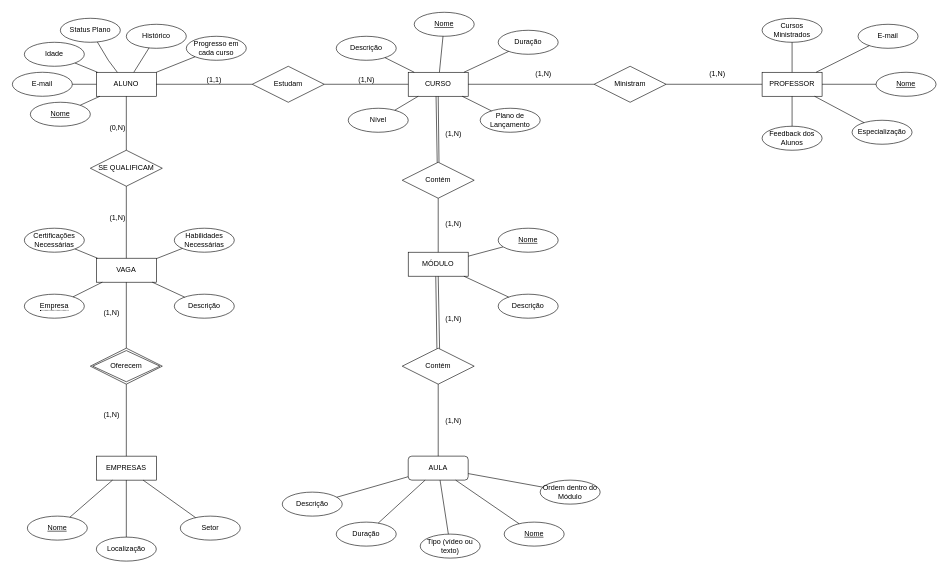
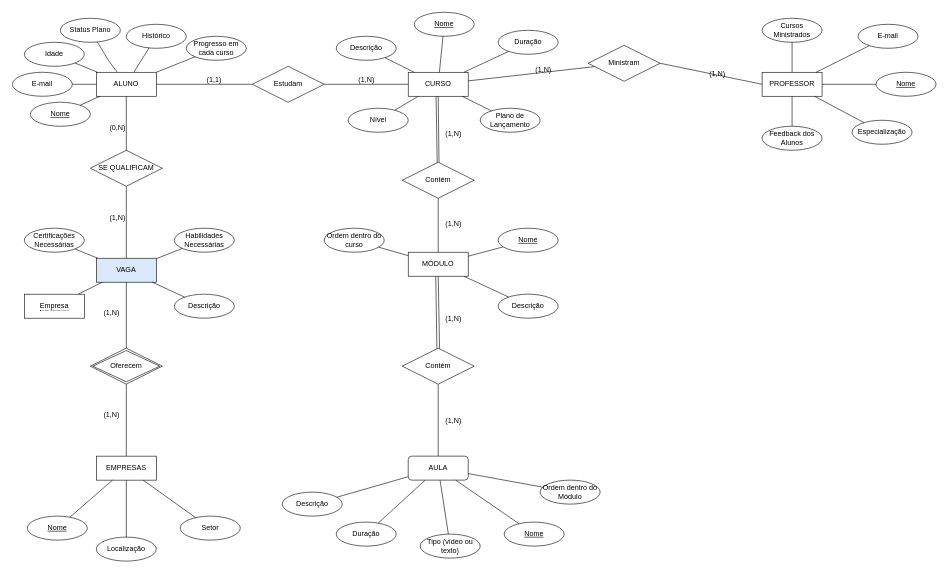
  <mxCell id="0" />
  <mxCell id="1" parent="0" />
  <mxCell id="2" value="&lt;div&gt;ALUNO&lt;/div&gt;" style="whiteSpace=wrap;html=1;align=center;" parent="1" vertex="1"><mxGeometry x="160" y="120" width="100" height="40" as="geometry" /></mxCell>
  <mxCell id="3" value="E-mail" style="ellipse;whiteSpace=wrap;html=1;align=center;" parent="1" vertex="1"><mxGeometry x="20" y="120" width="100" height="40" as="geometry" /></mxCell>
  <mxCell id="4" value="Idade" style="ellipse;whiteSpace=wrap;html=1;align=center;" parent="1" vertex="1"><mxGeometry x="40" y="70" width="100" height="40" as="geometry" /></mxCell>
  <mxCell id="5" value="Status Plano" style="ellipse;whiteSpace=wrap;html=1;align=center;" parent="1" vertex="1"><mxGeometry x="100" y="30" width="100" height="40" as="geometry" /></mxCell>
  <mxCell id="6" value="Histórico" style="ellipse;whiteSpace=wrap;html=1;align=center;" parent="1" vertex="1"><mxGeometry x="210" y="40" width="100" height="40" as="geometry" /></mxCell>
  <mxCell id="7" value="Progresso em cada curso" style="ellipse;whiteSpace=wrap;html=1;align=center;" parent="1" vertex="1"><mxGeometry x="310" y="60" width="100" height="40" as="geometry" /></mxCell>
  <mxCell id="8" value="" style="endArrow=none;html=1;rounded=0;" parent="1" target="2" edge="1" source="88"><mxGeometry relative="1" as="geometry"><mxPoint x="140" y="190" as="sourcePoint" /><mxPoint x="370" y="189.5" as="targetPoint" /></mxGeometry></mxCell>
  <mxCell id="9" value="" style="endArrow=none;html=1;rounded=0;" parent="1" target="2" edge="1" source="3"><mxGeometry relative="1" as="geometry"><mxPoint x="130" y="140" as="sourcePoint" /><mxPoint x="150" y="140" as="targetPoint" /></mxGeometry></mxCell>
  <mxCell id="10" value="" style="endArrow=none;html=1;rounded=0;" parent="1" source="5" target="2" edge="1"><mxGeometry relative="1" as="geometry"><mxPoint x="210" y="90" as="sourcePoint" /><mxPoint x="350" y="89.5" as="targetPoint" /><Array as="points"><mxPoint x="180" y="100" /></Array></mxGeometry></mxCell>
  <mxCell id="11" value="Estudam" style="shape=rhombus;perimeter=rhombusPerimeter;whiteSpace=wrap;html=1;align=center;" parent="1" vertex="1"><mxGeometry x="420" y="110" width="120" height="60" as="geometry" /></mxCell>
  <mxCell id="12" value="" style="endArrow=none;html=1;rounded=0;" parent="1" source="11" target="2" edge="1"><mxGeometry relative="1" as="geometry"><mxPoint x="310" y="200" as="sourcePoint" /><mxPoint x="470" y="200" as="targetPoint" /></mxGeometry></mxCell>
  <mxCell id="13" value="&lt;div&gt;(1,1)&lt;/div&gt;" style="resizable=0;html=1;whiteSpace=wrap;align=right;verticalAlign=bottom;" parent="12" connectable="0" vertex="1"><mxGeometry x="1" relative="1" as="geometry"><mxPoint x="110" as="offset" /></mxGeometry></mxCell>
  <mxCell id="14" value="CURSO" style="whiteSpace=wrap;html=1;align=center;" parent="1" vertex="1"><mxGeometry x="680" y="120" width="100" height="40" as="geometry" /></mxCell>
  <mxCell id="15" value="Nome" style="ellipse;whiteSpace=wrap;html=1;align=center;fontStyle=4;" parent="1" vertex="1"><mxGeometry x="690" y="20" width="100" height="40" as="geometry" /></mxCell>
  <mxCell id="16" value="Descrição" style="ellipse;whiteSpace=wrap;html=1;align=center;" parent="1" vertex="1"><mxGeometry x="560" y="60" width="100" height="40" as="geometry" /></mxCell>
  <mxCell id="17" value="Nível" style="ellipse;whiteSpace=wrap;html=1;align=center;" parent="1" vertex="1"><mxGeometry x="580" y="180" width="100" height="40" as="geometry" /></mxCell>
  <mxCell id="18" value="Plano de Lançamento" style="ellipse;whiteSpace=wrap;html=1;align=center;" parent="1" vertex="1"><mxGeometry x="800" y="180" width="100" height="40" as="geometry" /></mxCell>
  <mxCell id="19" value="Duração" style="ellipse;whiteSpace=wrap;html=1;align=center;" parent="1" vertex="1"><mxGeometry x="830" y="50" width="100" height="40" as="geometry" /></mxCell>
  <mxCell id="20" value="" style="endArrow=none;html=1;rounded=0;" parent="1" source="15" target="14" edge="1"><mxGeometry relative="1" as="geometry"><mxPoint x="380" y="400" as="sourcePoint" /><mxPoint x="540" y="400" as="targetPoint" /></mxGeometry></mxCell>
  <mxCell id="21" value="" style="endArrow=none;html=1;rounded=0;" parent="1" source="16" target="14" edge="1"><mxGeometry relative="1" as="geometry"><mxPoint x="442" y="422" as="sourcePoint" /><mxPoint x="474" y="440" as="targetPoint" /></mxGeometry></mxCell>
  <mxCell id="22" value="" style="endArrow=none;html=1;rounded=0;" parent="1" source="17" target="14" edge="1"><mxGeometry relative="1" as="geometry"><mxPoint x="452" y="432" as="sourcePoint" /><mxPoint x="484" y="450" as="targetPoint" /></mxGeometry></mxCell>
  <mxCell id="23" value="" style="endArrow=none;html=1;rounded=0;" parent="1" source="14" target="19" edge="1"><mxGeometry relative="1" as="geometry"><mxPoint x="462" y="442" as="sourcePoint" /><mxPoint x="494" y="460" as="targetPoint" /></mxGeometry></mxCell>
- <mxCell id="24" value="Ministram" style="shape=rhombus;perimeter=rhombusPerimeter;whiteSpace=wrap;html=1;align=center;" parent="1" vertex="1"><mxGeometry x="990" y="110" width="120" height="60" as="geometry" /></mxCell>
+ <mxCell id="24" value="Ministram" style="shape=rhombus;perimeter=rhombusPerimeter;whiteSpace=wrap;html=1;align=center;" parent="1" vertex="1"><mxGeometry x="980" y="75" width="120" height="60" as="geometry" /></mxCell>
  <mxCell id="25" value="" style="endArrow=none;html=1;rounded=0;" parent="1" source="24" target="14" edge="1"><mxGeometry relative="1" as="geometry"><mxPoint x="710" y="400" as="sourcePoint" /><mxPoint x="870" y="400" as="targetPoint" /></mxGeometry></mxCell>
  <mxCell id="26" value="(1,N)" style="resizable=0;html=1;whiteSpace=wrap;align=right;verticalAlign=bottom;" parent="25" connectable="0" vertex="1"><mxGeometry x="1" relative="1" as="geometry"><mxPoint x="140" y="-10" as="offset" /></mxGeometry></mxCell>
  <mxCell id="27" value="PROFESSOR" style="whiteSpace=wrap;html=1;align=center;" parent="1" vertex="1"><mxGeometry x="1270" y="120" width="100" height="40" as="geometry" /></mxCell>
  <mxCell id="28" value="" style="endArrow=none;html=1;rounded=0;entryX=0;entryY=0.5;entryDx=0;entryDy=0;exitX=1;exitY=0.5;exitDx=0;exitDy=0;" parent="1" source="24" target="27" edge="1"><mxGeometry relative="1" as="geometry"><mxPoint x="840" y="400" as="sourcePoint" /><mxPoint x="1000" y="400" as="targetPoint" /></mxGeometry></mxCell>
  <mxCell id="29" value="(1,N)" style="resizable=0;html=1;whiteSpace=wrap;align=right;verticalAlign=bottom;" parent="28" connectable="0" vertex="1"><mxGeometry x="1" relative="1" as="geometry"><mxPoint x="-60" y="-10" as="offset" /></mxGeometry></mxCell>
  <mxCell id="30" value="Nome" style="ellipse;whiteSpace=wrap;html=1;align=center;fontStyle=4;" parent="1" vertex="1"><mxGeometry x="1460" y="120" width="100" height="40" as="geometry" /></mxCell>
  <mxCell id="31" value="Cursos Ministrados" style="ellipse;whiteSpace=wrap;html=1;align=center;" parent="1" vertex="1"><mxGeometry x="1270" y="30" width="100" height="40" as="geometry" /></mxCell>
  <mxCell id="32" value="Especialização" style="ellipse;whiteSpace=wrap;html=1;align=center;" parent="1" vertex="1"><mxGeometry x="1420" y="200" width="100" height="40" as="geometry" /></mxCell>
  <mxCell id="33" value="Feedback dos Alunos" style="ellipse;whiteSpace=wrap;html=1;align=center;" parent="1" vertex="1"><mxGeometry x="1270" y="210" width="100" height="40" as="geometry" /></mxCell>
  <mxCell id="34" value="E-mail" style="ellipse;whiteSpace=wrap;html=1;align=center;" parent="1" vertex="1"><mxGeometry x="1430" y="40" width="100" height="40" as="geometry" /></mxCell>
  <mxCell id="35" value="" style="endArrow=none;html=1;rounded=0;" parent="1" source="31" target="27" edge="1"><mxGeometry relative="1" as="geometry"><mxPoint x="1000" y="400" as="sourcePoint" /><mxPoint x="1160" y="400" as="targetPoint" /></mxGeometry></mxCell>
  <mxCell id="36" value="" style="endArrow=none;html=1;rounded=0;" parent="1" source="34" edge="1" target="27"><mxGeometry relative="1" as="geometry"><mxPoint x="980" y="420" as="sourcePoint" /><mxPoint x="1100" y="450" as="targetPoint" /></mxGeometry></mxCell>
  <mxCell id="37" value="" style="endArrow=none;html=1;rounded=0;" parent="1" source="27" target="32" edge="1"><mxGeometry relative="1" as="geometry"><mxPoint x="990" y="430" as="sourcePoint" /><mxPoint x="1055" y="460" as="targetPoint" /></mxGeometry></mxCell>
  <mxCell id="38" value="MÓDULO" style="whiteSpace=wrap;html=1;align=center;" parent="1" vertex="1"><mxGeometry x="680" y="420" width="100" height="40" as="geometry" /></mxCell>
  <mxCell id="39" value="" style="endArrow=none;html=1;rounded=0;" parent="1" source="100" target="38" edge="1"><mxGeometry relative="1" as="geometry"><mxPoint x="730" y="320" as="sourcePoint" /><mxPoint x="729.75" y="410" as="targetPoint" /></mxGeometry></mxCell>
  <mxCell id="40" value="(1,N)" style="resizable=0;html=1;whiteSpace=wrap;align=right;verticalAlign=bottom;" parent="39" connectable="0" vertex="1"><mxGeometry x="1" relative="1" as="geometry"><mxPoint x="40" y="-40" as="offset" /></mxGeometry></mxCell>
  <mxCell id="41" value="" style="endArrow=none;html=1;rounded=0;entryX=0.5;entryY=1;entryDx=0;entryDy=0;exitX=0.511;exitY=0.01;exitDx=0;exitDy=0;exitPerimeter=0;" parent="1" source="100" target="14" edge="1"><mxGeometry relative="1" as="geometry"><mxPoint x="730" y="260" as="sourcePoint" /><mxPoint x="570" y="600" as="targetPoint" /></mxGeometry></mxCell>
  <mxCell id="42" value="(1,N)" style="resizable=0;html=1;whiteSpace=wrap;align=right;verticalAlign=bottom;" parent="41" connectable="0" vertex="1"><mxGeometry x="1" relative="1" as="geometry"><mxPoint x="40" y="70" as="offset" /></mxGeometry></mxCell>
+ <mxCell id="43" value="Ordem dentro do curso" style="ellipse;whiteSpace=wrap;html=1;align=center;" parent="1" vertex="1"><mxGeometry x="540" y="380" width="100" height="40" as="geometry" /></mxCell>
  <mxCell id="44" value="Descrição" style="ellipse;whiteSpace=wrap;html=1;align=center;" parent="1" vertex="1"><mxGeometry x="830" y="490" width="100" height="40" as="geometry" /></mxCell>
  <mxCell id="45" value="" style="endArrow=none;html=1;rounded=0;" parent="1" source="44" target="38" edge="1"><mxGeometry relative="1" as="geometry"><mxPoint x="410" y="800" as="sourcePoint" /><mxPoint x="570" y="800" as="targetPoint" /></mxGeometry></mxCell>
+ <mxCell id="46" value="" style="endArrow=none;html=1;rounded=0;" parent="1" source="38" target="43" edge="1"><mxGeometry relative="1" as="geometry"><mxPoint x="425" y="786" as="sourcePoint" /><mxPoint x="460" y="760" as="targetPoint" /></mxGeometry></mxCell>
  <mxCell id="47" value="" style="endArrow=none;html=1;rounded=0;" parent="1" source="38" edge="1" target="63"><mxGeometry relative="1" as="geometry"><mxPoint x="780" y="440" as="sourcePoint" /><mxPoint x="584.645" y="704.142" as="targetPoint" /></mxGeometry></mxCell>
  <mxCell id="48" value="Contém" style="shape=rhombus;perimeter=rhombusPerimeter;whiteSpace=wrap;html=1;align=center;" parent="1" vertex="1"><mxGeometry x="670" y="580" width="120" height="60" as="geometry" /></mxCell>
  <mxCell id="49" value="" style="endArrow=none;html=1;rounded=0;entryX=0.5;entryY=1;entryDx=0;entryDy=0;exitX=0.519;exitY=0.014;exitDx=0;exitDy=0;exitPerimeter=0;" parent="1" source="48" target="38" edge="1"><mxGeometry relative="1" as="geometry"><mxPoint x="410" y="900" as="sourcePoint" /><mxPoint x="570" y="900" as="targetPoint" /></mxGeometry></mxCell>
  <mxCell id="50" value="(1,N)" style="resizable=0;html=1;whiteSpace=wrap;align=right;verticalAlign=bottom;" parent="49" connectable="0" vertex="1"><mxGeometry x="1" relative="1" as="geometry"><mxPoint x="40" y="80" as="offset" /></mxGeometry></mxCell>
  <mxCell id="51" value="AULA" style="whiteSpace=wrap;html=1;align=center;rounded=1;" parent="1" vertex="1"><mxGeometry x="680" y="760" width="100" height="40" as="geometry" /></mxCell>
  <mxCell id="52" value="" style="endArrow=none;html=1;rounded=0;entryX=0.5;entryY=0;entryDx=0;entryDy=0;exitX=0.5;exitY=1;exitDx=0;exitDy=0;" parent="1" source="48" target="51" edge="1"><mxGeometry relative="1" as="geometry"><mxPoint x="410" y="900" as="sourcePoint" /><mxPoint x="570" y="900" as="targetPoint" /></mxGeometry></mxCell>
  <mxCell id="53" value="(1,N)" style="resizable=0;html=1;whiteSpace=wrap;align=right;verticalAlign=bottom;" parent="52" connectable="0" vertex="1"><mxGeometry x="1" relative="1" as="geometry"><mxPoint x="40" y="-50" as="offset" /></mxGeometry></mxCell>
  <mxCell id="54" value="Ordem dentro do Módulo" style="ellipse;whiteSpace=wrap;html=1;align=center;" parent="1" vertex="1"><mxGeometry x="900" y="800" width="100" height="40" as="geometry" /></mxCell>
  <mxCell id="55" value="Tipo (vídeo ou texto)" style="ellipse;whiteSpace=wrap;html=1;align=center;" parent="1" vertex="1"><mxGeometry x="700" y="890" width="100" height="40" as="geometry" /></mxCell>
  <mxCell id="56" value="Descrição" style="ellipse;whiteSpace=wrap;html=1;align=center;" parent="1" vertex="1"><mxGeometry x="470" y="820" width="100" height="40" as="geometry" /></mxCell>
  <mxCell id="57" value="Duração" style="ellipse;whiteSpace=wrap;html=1;align=center;" parent="1" vertex="1"><mxGeometry x="560" y="870" width="100" height="40" as="geometry" /></mxCell>
  <mxCell id="58" value="" style="endArrow=none;html=1;rounded=0;" parent="1" source="56" target="51" edge="1"><mxGeometry relative="1" as="geometry"><mxPoint x="410" y="800" as="sourcePoint" /><mxPoint x="570" y="800" as="targetPoint" /></mxGeometry></mxCell>
  <mxCell id="59" value="" style="endArrow=none;html=1;rounded=0;" parent="1" source="57" target="51" edge="1"><mxGeometry relative="1" as="geometry"><mxPoint x="440" y="990" as="sourcePoint" /><mxPoint x="485" y="1010" as="targetPoint" /></mxGeometry></mxCell>
  <mxCell id="60" value="" style="endArrow=none;html=1;rounded=0;" parent="1" source="51" target="55" edge="1"><mxGeometry relative="1" as="geometry"><mxPoint x="450" y="1000" as="sourcePoint" /><mxPoint x="495" y="1020" as="targetPoint" /></mxGeometry></mxCell>
  <mxCell id="61" value="" style="endArrow=none;html=1;rounded=0;" parent="1" source="51" target="54" edge="1"><mxGeometry relative="1" as="geometry"><mxPoint x="470" y="1020" as="sourcePoint" /><mxPoint x="515" y="1040" as="targetPoint" /></mxGeometry></mxCell>
  <mxCell id="62" value="Nome" style="ellipse;whiteSpace=wrap;html=1;align=center;fontStyle=4;" parent="1" vertex="1"><mxGeometry x="840" y="870" width="100" height="40" as="geometry" /></mxCell>
  <mxCell id="63" value="Nome" style="ellipse;whiteSpace=wrap;html=1;align=center;fontStyle=4;" parent="1" vertex="1"><mxGeometry x="830" y="380" width="100" height="40" as="geometry" /></mxCell>
  <mxCell id="64" value="EMPRESAS" style="whiteSpace=wrap;html=1;align=center;" parent="1" vertex="1"><mxGeometry x="160" y="760" width="100" height="40" as="geometry" /></mxCell>
  <mxCell id="65" value="Nome" style="ellipse;whiteSpace=wrap;html=1;align=center;fontStyle=4;" parent="1" vertex="1"><mxGeometry x="45" y="860" width="100" height="40" as="geometry" /></mxCell>
  <mxCell id="66" value="Setor" style="ellipse;whiteSpace=wrap;html=1;align=center;" parent="1" vertex="1"><mxGeometry x="300" y="860" width="100" height="40" as="geometry" /></mxCell>
  <mxCell id="67" value="Localização" style="ellipse;whiteSpace=wrap;html=1;align=center;" parent="1" vertex="1"><mxGeometry x="160" y="895" width="100" height="40" as="geometry" /></mxCell>
- <mxCell id="68" value="VAGA" style="whiteSpace=wrap;html=1;align=center;" parent="1" vertex="1"><mxGeometry x="160" y="430" width="100" height="40" as="geometry" /></mxCell>
+ <mxCell id="68" value="VAGA" style="whiteSpace=wrap;html=1;align=center;fillColor=#dae8fc;" parent="1" vertex="1"><mxGeometry x="160" y="430" width="100" height="40" as="geometry" /></mxCell>
  <mxCell id="69" value="" style="endArrow=none;html=1;rounded=0;" parent="1" source="74" target="64" edge="1"><mxGeometry relative="1" as="geometry"><mxPoint x="-15" y="685" as="sourcePoint" /><mxPoint x="165" y="620" as="targetPoint" /></mxGeometry></mxCell>
  <mxCell id="70" value="(1,N)" style="resizable=0;html=1;whiteSpace=wrap;align=right;verticalAlign=bottom;" parent="69" connectable="0" vertex="1"><mxGeometry x="1" relative="1" as="geometry"><mxPoint x="-10" y="-60" as="offset" /></mxGeometry></mxCell>
  <mxCell id="71" value="" style="endArrow=none;html=1;rounded=0;" parent="1" source="74" target="68" edge="1"><mxGeometry relative="1" as="geometry"><mxPoint x="4" y="480.98" as="sourcePoint" /><mxPoint x="-100" y="580" as="targetPoint" /></mxGeometry></mxCell>
  <mxCell id="72" value="(1,N)" style="resizable=0;html=1;whiteSpace=wrap;align=right;verticalAlign=bottom;" parent="71" connectable="0" vertex="1"><mxGeometry x="1" relative="1" as="geometry"><mxPoint x="-10" y="60" as="offset" /></mxGeometry></mxCell>
  <mxCell id="73" value="" style="endArrow=none;html=1;rounded=0;" parent="1" source="64" target="65" edge="1"><mxGeometry relative="1" as="geometry"><mxPoint x="104.64" y="660" as="sourcePoint" /><mxPoint x="99.995" y="825.858" as="targetPoint" /></mxGeometry></mxCell>
  <mxCell id="74" value="Oferecem" style="shape=rhombus;double=1;perimeter=rhombusPerimeter;whiteSpace=wrap;html=1;align=center;" parent="1" vertex="1"><mxGeometry x="150" y="580" width="120" height="60" as="geometry" /></mxCell>
- <mxCell id="75" value="&lt;span style=&quot;border-bottom: 1px dotted&quot;&gt;Empresa&lt;/span&gt;" style="ellipse;whiteSpace=wrap;html=1;align=center;" parent="1" vertex="1"><mxGeometry x="40" y="490" width="100" height="40" as="geometry" /></mxCell>
+ <mxCell id="75" value="&lt;span style=&quot;border-bottom: 1px dotted&quot;&gt;Empresa&lt;/span&gt;" style="whiteSpace=wrap;html=1;align=center;rounded=0;" parent="1" vertex="1"><mxGeometry x="40" y="490" width="100" height="40" as="geometry" /></mxCell>
  <mxCell id="76" value="Certificações Necessárias" style="ellipse;whiteSpace=wrap;html=1;align=center;" parent="1" vertex="1"><mxGeometry x="40" y="380" width="100" height="40" as="geometry" /></mxCell>
  <mxCell id="77" value="Descrição" style="ellipse;whiteSpace=wrap;html=1;align=center;" parent="1" vertex="1"><mxGeometry x="290" y="490" width="100" height="40" as="geometry" /></mxCell>
  <mxCell id="78" value="Habilidades Necessárias" style="ellipse;whiteSpace=wrap;html=1;align=center;" parent="1" vertex="1"><mxGeometry x="290" y="380" width="100" height="40" as="geometry" /></mxCell>
  <mxCell id="79" value="SE QUALIFICAM" style="shape=rhombus;perimeter=rhombusPerimeter;whiteSpace=wrap;html=1;align=center;" parent="1" vertex="1"><mxGeometry x="150" y="250" width="120" height="60" as="geometry" /></mxCell>
  <mxCell id="80" value="" style="endArrow=none;html=1;rounded=0;" parent="1" source="75" target="68" edge="1"><mxGeometry relative="1" as="geometry"><mxPoint x="265" y="500" as="sourcePoint" /><mxPoint x="425" y="500" as="targetPoint" /></mxGeometry></mxCell>
  <mxCell id="81" value="" style="endArrow=none;html=1;rounded=0;" parent="1" source="76" target="68" edge="1"><mxGeometry relative="1" as="geometry"><mxPoint x="155" y="480" as="sourcePoint" /><mxPoint x="200" y="470" as="targetPoint" /></mxGeometry></mxCell>
  <mxCell id="82" value="" style="endArrow=none;html=1;rounded=0;" parent="1" source="78" target="68" edge="1"><mxGeometry relative="1" as="geometry"><mxPoint x="165" y="490" as="sourcePoint" /><mxPoint x="210" y="480" as="targetPoint" /></mxGeometry></mxCell>
  <mxCell id="83" value="" style="endArrow=none;html=1;rounded=0;" parent="1" source="68" target="77" edge="1"><mxGeometry relative="1" as="geometry"><mxPoint x="175" y="500" as="sourcePoint" /><mxPoint x="220" y="490" as="targetPoint" /></mxGeometry></mxCell>
  <mxCell id="84" value="" style="endArrow=none;html=1;rounded=0;" parent="1" source="79" target="2" edge="1"><mxGeometry relative="1" as="geometry"><mxPoint x="130" y="410" as="sourcePoint" /><mxPoint x="290" y="410" as="targetPoint" /></mxGeometry></mxCell>
  <mxCell id="85" value="(0,N)" style="resizable=0;html=1;whiteSpace=wrap;align=right;verticalAlign=bottom;" parent="84" connectable="0" vertex="1"><mxGeometry x="1" relative="1" as="geometry"><mxPoint y="60" as="offset" /></mxGeometry></mxCell>
  <mxCell id="86" value="" style="endArrow=none;html=1;rounded=0;" parent="1" source="79" target="68" edge="1"><mxGeometry relative="1" as="geometry"><mxPoint x="107" y="280" as="sourcePoint" /><mxPoint x="290" y="410" as="targetPoint" /></mxGeometry></mxCell>
  <mxCell id="87" value="(1,N)" style="resizable=0;html=1;whiteSpace=wrap;align=right;verticalAlign=bottom;" parent="86" connectable="0" vertex="1"><mxGeometry x="1" relative="1" as="geometry"><mxPoint y="-60" as="offset" /></mxGeometry></mxCell>
  <mxCell id="88" value="Nome" style="ellipse;whiteSpace=wrap;html=1;align=center;fontStyle=4;" parent="1" vertex="1"><mxGeometry x="50" y="170" width="100" height="40" as="geometry" /></mxCell>
  <mxCell id="89" value="" style="endArrow=none;html=1;rounded=0;" edge="1" parent="1" source="14" target="18"><mxGeometry width="50" height="50" relative="1" as="geometry"><mxPoint x="850" y="320" as="sourcePoint" /><mxPoint x="900" y="270" as="targetPoint" /></mxGeometry></mxCell>
  <mxCell id="90" value="" style="endArrow=none;html=1;rounded=0;" edge="1" parent="1" source="11" target="14"><mxGeometry width="50" height="50" relative="1" as="geometry"><mxPoint x="850" y="320" as="sourcePoint" /><mxPoint x="900" y="270" as="targetPoint" /></mxGeometry></mxCell>
  <mxCell id="91" value="" style="endArrow=none;html=1;rounded=0;" edge="1" parent="1" source="33" target="27"><mxGeometry width="50" height="50" relative="1" as="geometry"><mxPoint x="1230" y="350" as="sourcePoint" /><mxPoint x="1280" y="300" as="targetPoint" /></mxGeometry></mxCell>
  <mxCell id="92" value="" style="endArrow=none;html=1;rounded=0;" edge="1" parent="1" source="27" target="30"><mxGeometry width="50" height="50" relative="1" as="geometry"><mxPoint x="1230" y="350" as="sourcePoint" /><mxPoint x="1280" y="300" as="targetPoint" /></mxGeometry></mxCell>
  <mxCell id="93" value="" style="endArrow=none;html=1;rounded=0;" edge="1" parent="1" source="51" target="62"><mxGeometry width="50" height="50" relative="1" as="geometry"><mxPoint x="900" y="630" as="sourcePoint" /><mxPoint x="950" y="580" as="targetPoint" /></mxGeometry></mxCell>
  <mxCell id="94" value="" style="endArrow=none;html=1;rounded=0;" edge="1" parent="1" source="4" target="2"><mxGeometry width="50" height="50" relative="1" as="geometry"><mxPoint x="360" y="180" as="sourcePoint" /><mxPoint x="410" y="130" as="targetPoint" /></mxGeometry></mxCell>
  <mxCell id="95" value="" style="endArrow=none;html=1;rounded=0;" edge="1" parent="1" source="2" target="7"><mxGeometry width="50" height="50" relative="1" as="geometry"><mxPoint x="360" y="180" as="sourcePoint" /><mxPoint x="410" y="130" as="targetPoint" /></mxGeometry></mxCell>
  <mxCell id="96" value="" style="endArrow=none;html=1;rounded=0;" edge="1" parent="1" source="67" target="64"><mxGeometry width="50" height="50" relative="1" as="geometry"><mxPoint x="170" y="895" as="sourcePoint" /><mxPoint x="220" y="845" as="targetPoint" /></mxGeometry></mxCell>
  <mxCell id="97" value="" style="endArrow=none;html=1;rounded=0;" edge="1" parent="1" source="64" target="66"><mxGeometry width="50" height="50" relative="1" as="geometry"><mxPoint x="340" y="710" as="sourcePoint" /><mxPoint x="390" y="660" as="targetPoint" /></mxGeometry></mxCell>
  <mxCell id="98" value="&amp;nbsp;" style="text;whiteSpace=wrap;html=1;" vertex="1" parent="1"><mxGeometry x="410" y="80" width="40" height="40" as="geometry" /></mxCell>
  <mxCell id="99" value="&lt;div&gt;(1,N)&lt;/div&gt;" style="resizable=0;html=1;whiteSpace=wrap;align=right;verticalAlign=bottom;rotation=0;" connectable="0" vertex="1" parent="1"><mxGeometry x="620" y="130" as="geometry"><mxPoint x="5.073" y="10.544" as="offset" /></mxGeometry></mxCell>
  <mxCell id="100" value="Contém" style="shape=rhombus;perimeter=rhombusPerimeter;whiteSpace=wrap;html=1;align=center;" vertex="1" parent="1"><mxGeometry x="670" y="270" width="120" height="60" as="geometry" /></mxCell>
  <mxCell id="101" value="" style="endArrow=none;html=1;rounded=0;exitX=0.486;exitY=0.011;exitDx=0;exitDy=0;exitPerimeter=0;entryX=0.464;entryY=1;entryDx=0;entryDy=0;entryPerimeter=0;" edge="1" parent="1" source="100" target="14"><mxGeometry width="50" height="50" relative="1" as="geometry"><mxPoint x="910" y="380" as="sourcePoint" /><mxPoint x="730" y="160" as="targetPoint" /></mxGeometry></mxCell>
  <mxCell id="102" value="" style="endArrow=none;html=1;rounded=0;exitX=0.482;exitY=0.01;exitDx=0;exitDy=0;exitPerimeter=0;entryX=0.459;entryY=1.009;entryDx=0;entryDy=0;entryPerimeter=0;" edge="1" parent="1" source="48" target="38"><mxGeometry width="50" height="50" relative="1" as="geometry"><mxPoint x="710" y="570" as="sourcePoint" /><mxPoint x="720" y="480" as="targetPoint" /></mxGeometry></mxCell>
  <mxCell id="103" value="" style="endArrow=none;html=1;rounded=0;" edge="1" parent="1" source="2" target="6"><mxGeometry width="50" height="50" relative="1" as="geometry"><mxPoint x="260" y="140" as="sourcePoint" /><mxPoint x="310" y="90" as="targetPoint" /></mxGeometry></mxCell>
